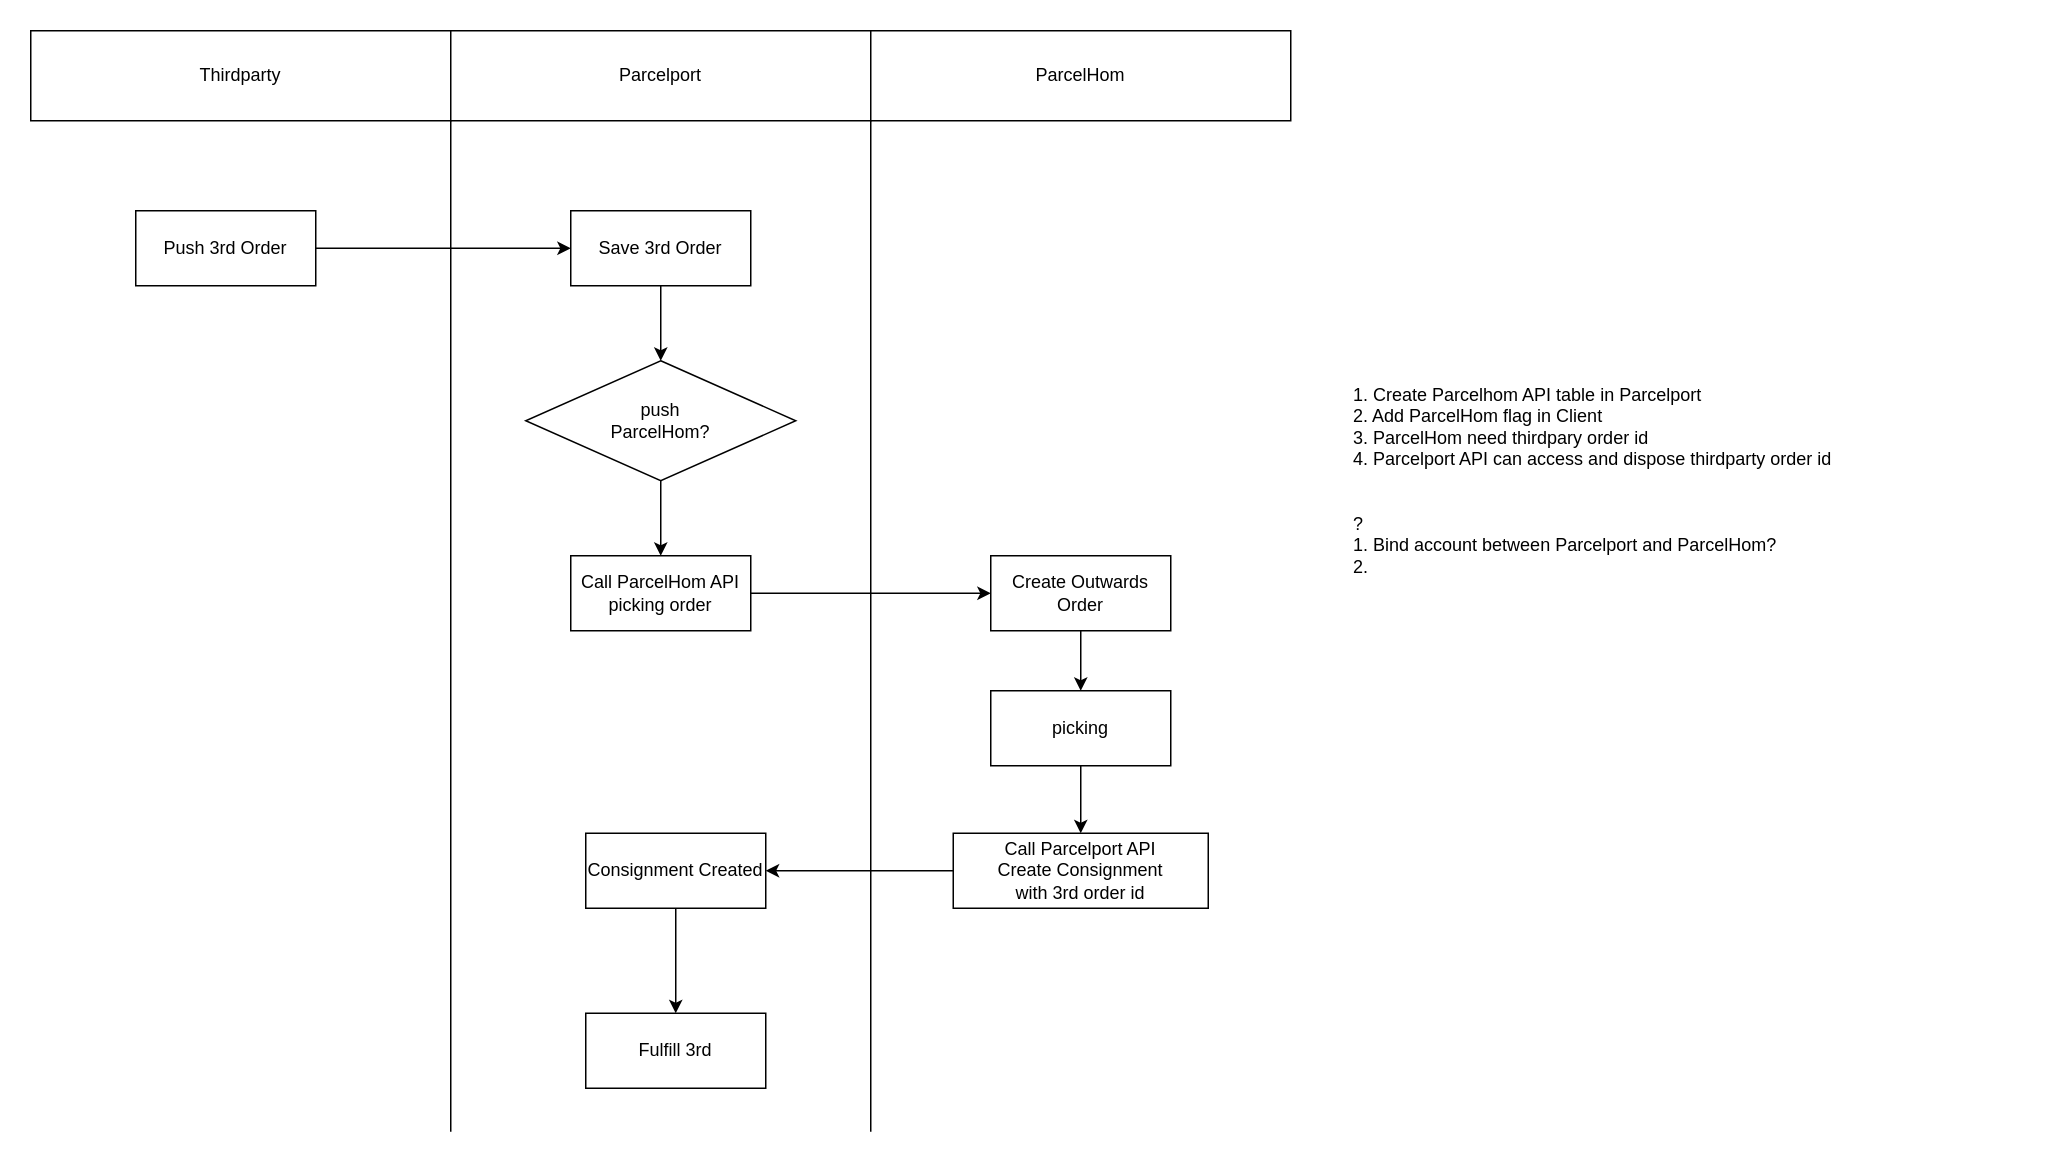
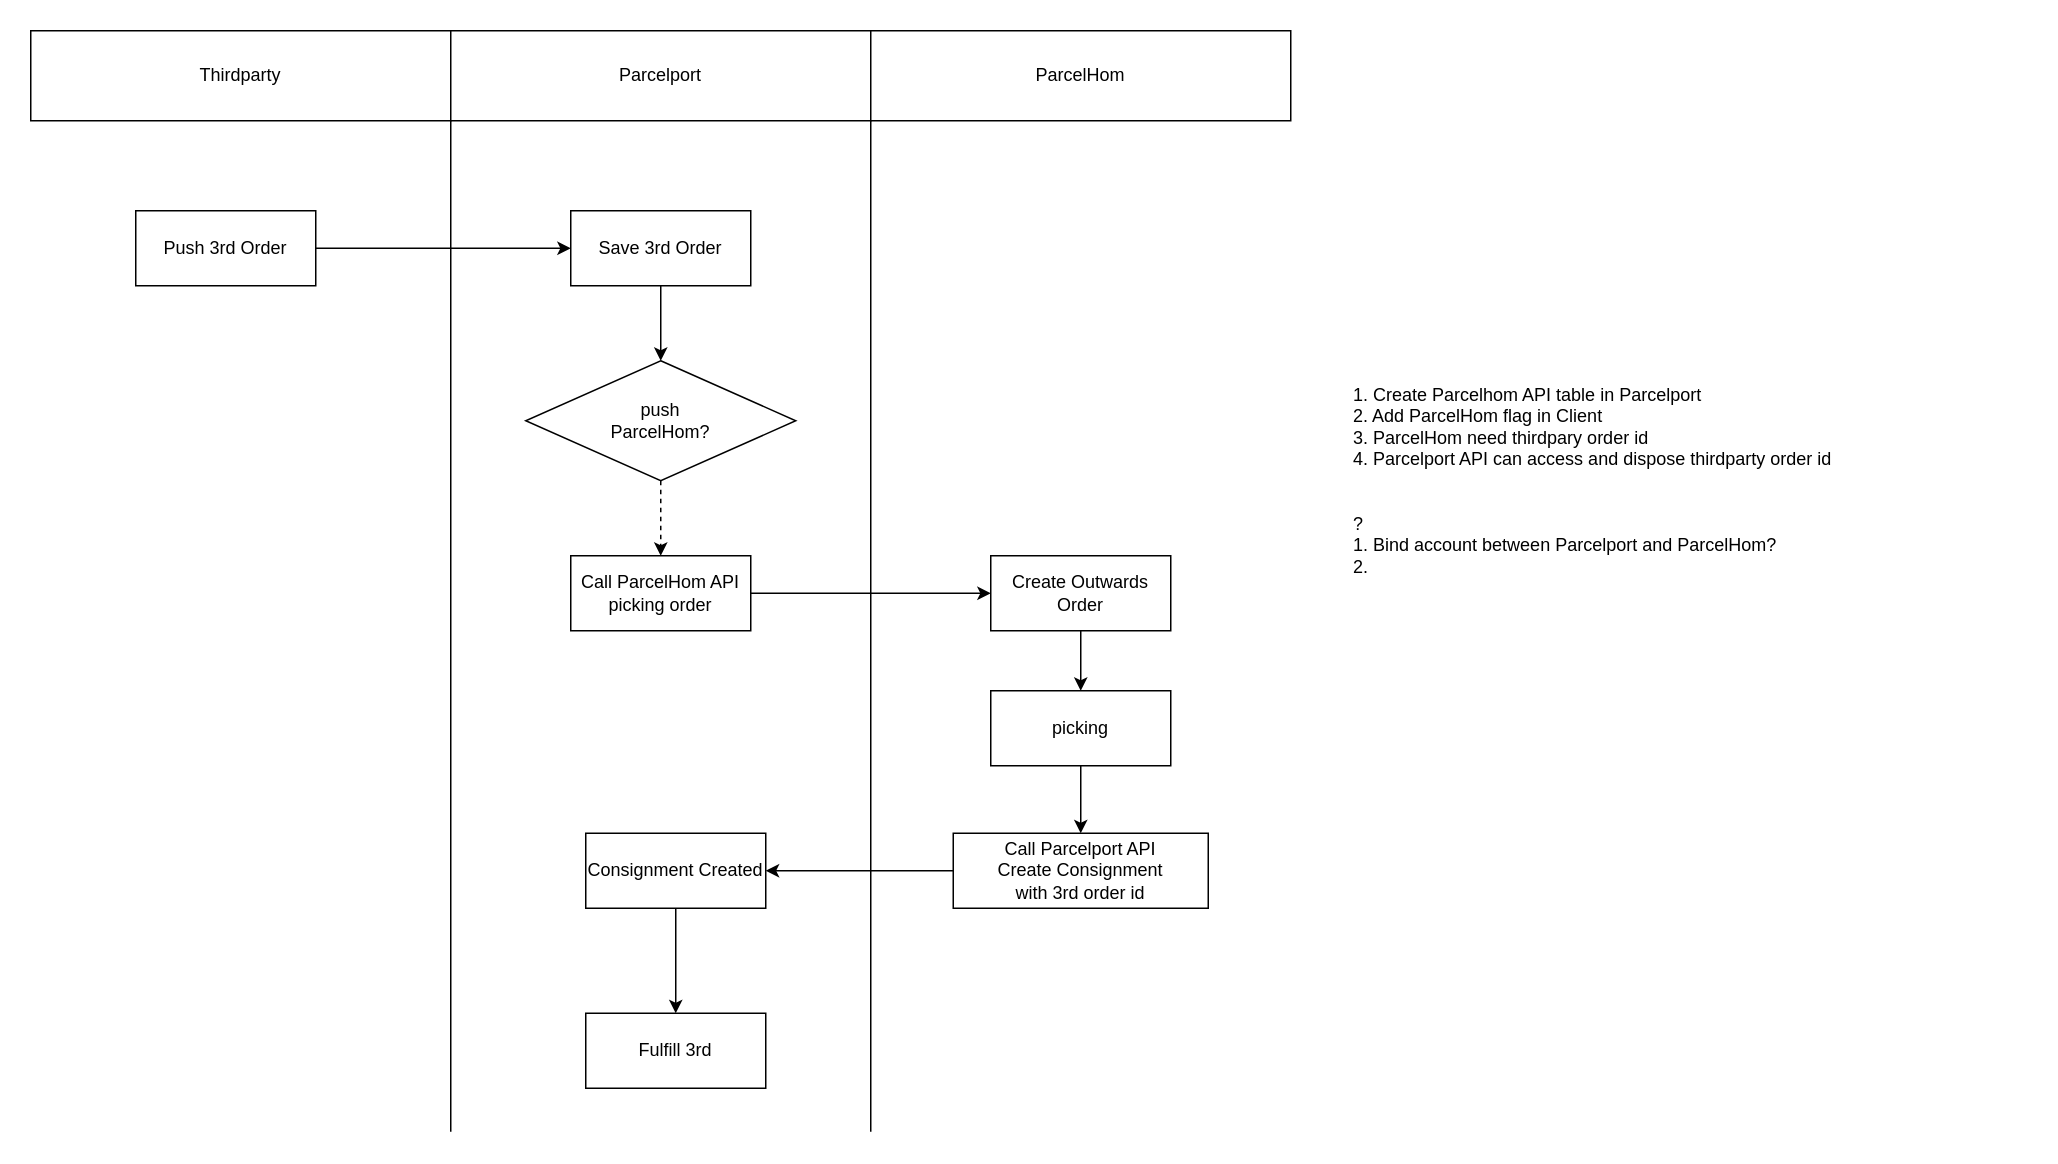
  <mxCell id="0" />
  <mxCell id="1" parent="0" />
  <mxCell id="2" value="Thirdparty" style="rounded=0;whiteSpace=wrap;html=1;" vertex="1" parent="1"><mxGeometry width="280" height="60" as="geometry" x="20" y="20" /></mxCell>
  <mxCell id="3" value="" style="endArrow=none;html=1;rounded=0;" edge="1" parent="1"><mxGeometry width="50" height="50" relative="1" as="geometry"><mxPoint x="300" y="754" as="sourcePoint" /><mxPoint x="300" as="targetPoint" y="20" /></mxGeometry></mxCell>
  <mxCell id="4" value="" style="endArrow=none;html=1;rounded=0;" edge="1" parent="1"><mxGeometry width="50" height="50" relative="1" as="geometry"><mxPoint x="580" y="754" as="sourcePoint" /><mxPoint x="580" as="targetPoint" y="20" /></mxGeometry></mxCell>
  <mxCell id="5" value="Parcelport" style="rounded=0;whiteSpace=wrap;html=1;" vertex="1" parent="1"><mxGeometry x="300" width="280" height="60" as="geometry" y="20" /></mxCell>
  <mxCell id="6" value="ParcelHom" style="rounded=0;whiteSpace=wrap;html=1;" vertex="1" parent="1"><mxGeometry x="580" width="280" height="60" as="geometry" y="20" /></mxCell>
  <mxCell id="7" style="edgeStyle=orthogonalEdgeStyle;rounded=0;orthogonalLoop=1;jettySize=auto;html=1;entryX=0;entryY=0.5;entryDx=0;entryDy=0;" edge="1" parent="1" source="8" target="10"><mxGeometry relative="1" as="geometry" /></mxCell>
  <mxCell id="8" value="Push 3rd Order" style="rounded=0;whiteSpace=wrap;html=1;" vertex="1" parent="1"><mxGeometry x="90" y="140" width="120" height="50" as="geometry" /></mxCell>
  <mxCell id="9" style="edgeStyle=orthogonalEdgeStyle;rounded=0;orthogonalLoop=1;jettySize=auto;html=1;" edge="1" parent="1" source="10" target="12"><mxGeometry relative="1" as="geometry" /></mxCell>
  <mxCell id="10" value="Save 3rd Order" style="rounded=0;whiteSpace=wrap;html=1;" vertex="1" parent="1"><mxGeometry x="380" y="140" width="120" height="50" as="geometry" /></mxCell>
- <mxCell id="11" style="edgeStyle=orthogonalEdgeStyle;rounded=0;orthogonalLoop=1;jettySize=auto;html=1;" edge="1" parent="1" source="12" target="14"><mxGeometry relative="1" as="geometry" /></mxCell>
+ <mxCell id="11" style="edgeStyle=orthogonalEdgeStyle;rounded=0;orthogonalLoop=1;jettySize=auto;html=1;dashed=1;" edge="1" parent="1" source="12" target="14"><mxGeometry relative="1" as="geometry" /></mxCell>
  <mxCell id="12" value="push &lt;br&gt;ParcelHom?" style="rhombus;whiteSpace=wrap;html=1;" vertex="1" parent="1"><mxGeometry x="350" y="240" width="180" height="80" as="geometry" /></mxCell>
  <mxCell id="13" style="edgeStyle=orthogonalEdgeStyle;rounded=0;orthogonalLoop=1;jettySize=auto;html=1;entryX=0;entryY=0.5;entryDx=0;entryDy=0;" edge="1" parent="1" source="14" target="16"><mxGeometry relative="1" as="geometry" /></mxCell>
  <mxCell id="14" value="Call ParcelHom API&lt;br&gt;picking order" style="rounded=0;whiteSpace=wrap;html=1;" vertex="1" parent="1"><mxGeometry x="380" y="370" width="120" height="50" as="geometry" /></mxCell>
  <mxCell id="15" value="" style="edgeStyle=orthogonalEdgeStyle;rounded=0;orthogonalLoop=1;jettySize=auto;html=1;" edge="1" parent="1" source="16" target="18"><mxGeometry relative="1" as="geometry" /></mxCell>
  <mxCell id="16" value="Create Outwards&lt;br&gt;Order" style="rounded=0;whiteSpace=wrap;html=1;" vertex="1" parent="1"><mxGeometry x="660" y="370" width="120" height="50" as="geometry" /></mxCell>
  <mxCell id="17" value="" style="edgeStyle=orthogonalEdgeStyle;rounded=0;orthogonalLoop=1;jettySize=auto;html=1;" edge="1" parent="1" source="18" target="20"><mxGeometry relative="1" as="geometry" /></mxCell>
  <mxCell id="18" value="picking" style="rounded=0;whiteSpace=wrap;html=1;" vertex="1" parent="1"><mxGeometry x="660" y="460" width="120" height="50" as="geometry" /></mxCell>
  <mxCell id="19" style="edgeStyle=orthogonalEdgeStyle;rounded=0;orthogonalLoop=1;jettySize=auto;html=1;entryX=1;entryY=0.5;entryDx=0;entryDy=0;" edge="1" parent="1" source="20" target="22"><mxGeometry relative="1" as="geometry" /></mxCell>
  <mxCell id="20" value="Call Parcelport API&lt;br&gt;Create Consignment&lt;br&gt;with 3rd order id" style="rounded=0;whiteSpace=wrap;html=1;" vertex="1" parent="1"><mxGeometry x="635" y="555" width="170" height="50" as="geometry" /></mxCell>
  <mxCell id="21" style="edgeStyle=orthogonalEdgeStyle;rounded=0;orthogonalLoop=1;jettySize=auto;html=1;" edge="1" parent="1" source="22" target="23"><mxGeometry relative="1" as="geometry" /></mxCell>
  <mxCell id="22" value="Consignment Created" style="rounded=0;whiteSpace=wrap;html=1;" vertex="1" parent="1"><mxGeometry x="390" y="555" width="120" height="50" as="geometry" /></mxCell>
  <mxCell id="23" value="Fulfill 3rd" style="rounded=0;whiteSpace=wrap;html=1;" vertex="1" parent="1"><mxGeometry x="390" y="675" width="120" height="50" as="geometry" /></mxCell>
  <mxCell id="24" value="&lt;div style=&quot;&quot;&gt;&lt;span style=&quot;background-color: initial;&quot;&gt;1. Create Parcelhom API table in Parcelport&lt;/span&gt;&lt;/div&gt;&lt;div style=&quot;&quot;&gt;&lt;span style=&quot;background-color: initial;&quot;&gt;2. Add ParcelHom flag in Client&lt;/span&gt;&lt;/div&gt;&lt;div style=&quot;&quot;&gt;&lt;span style=&quot;background-color: initial;&quot;&gt;3. ParcelHom need thirdpary order id&lt;/span&gt;&lt;/div&gt;&lt;div style=&quot;&quot;&gt;&lt;span style=&quot;background-color: initial;&quot;&gt;4. Parcelport API can access and dispose thirdparty order id&lt;/span&gt;&lt;/div&gt;&lt;div style=&quot;&quot;&gt;&lt;span style=&quot;background-color: initial;&quot;&gt;&lt;br&gt;&lt;/span&gt;&lt;/div&gt;&lt;div style=&quot;&quot;&gt;&lt;span style=&quot;background-color: initial;&quot;&gt;&lt;br&gt;&lt;/span&gt;&lt;/div&gt;&lt;div style=&quot;&quot;&gt;&lt;span style=&quot;background-color: initial;&quot;&gt;?&lt;/span&gt;&lt;/div&gt;&lt;div style=&quot;&quot;&gt;&lt;span style=&quot;background-color: initial;&quot;&gt;1. Bind account between Parcelport and ParcelHom?&lt;/span&gt;&lt;/div&gt;&lt;div style=&quot;&quot;&gt;&lt;span style=&quot;background-color: initial;&quot;&gt;2.&amp;nbsp;&lt;/span&gt;&lt;/div&gt;" style="text;html=1;strokeColor=none;fillColor=none;align=left;verticalAlign=middle;whiteSpace=wrap;rounded=0;" vertex="1" parent="1"><mxGeometry x="900" y="150" width="450" height="340" as="geometry" /></mxCell>
